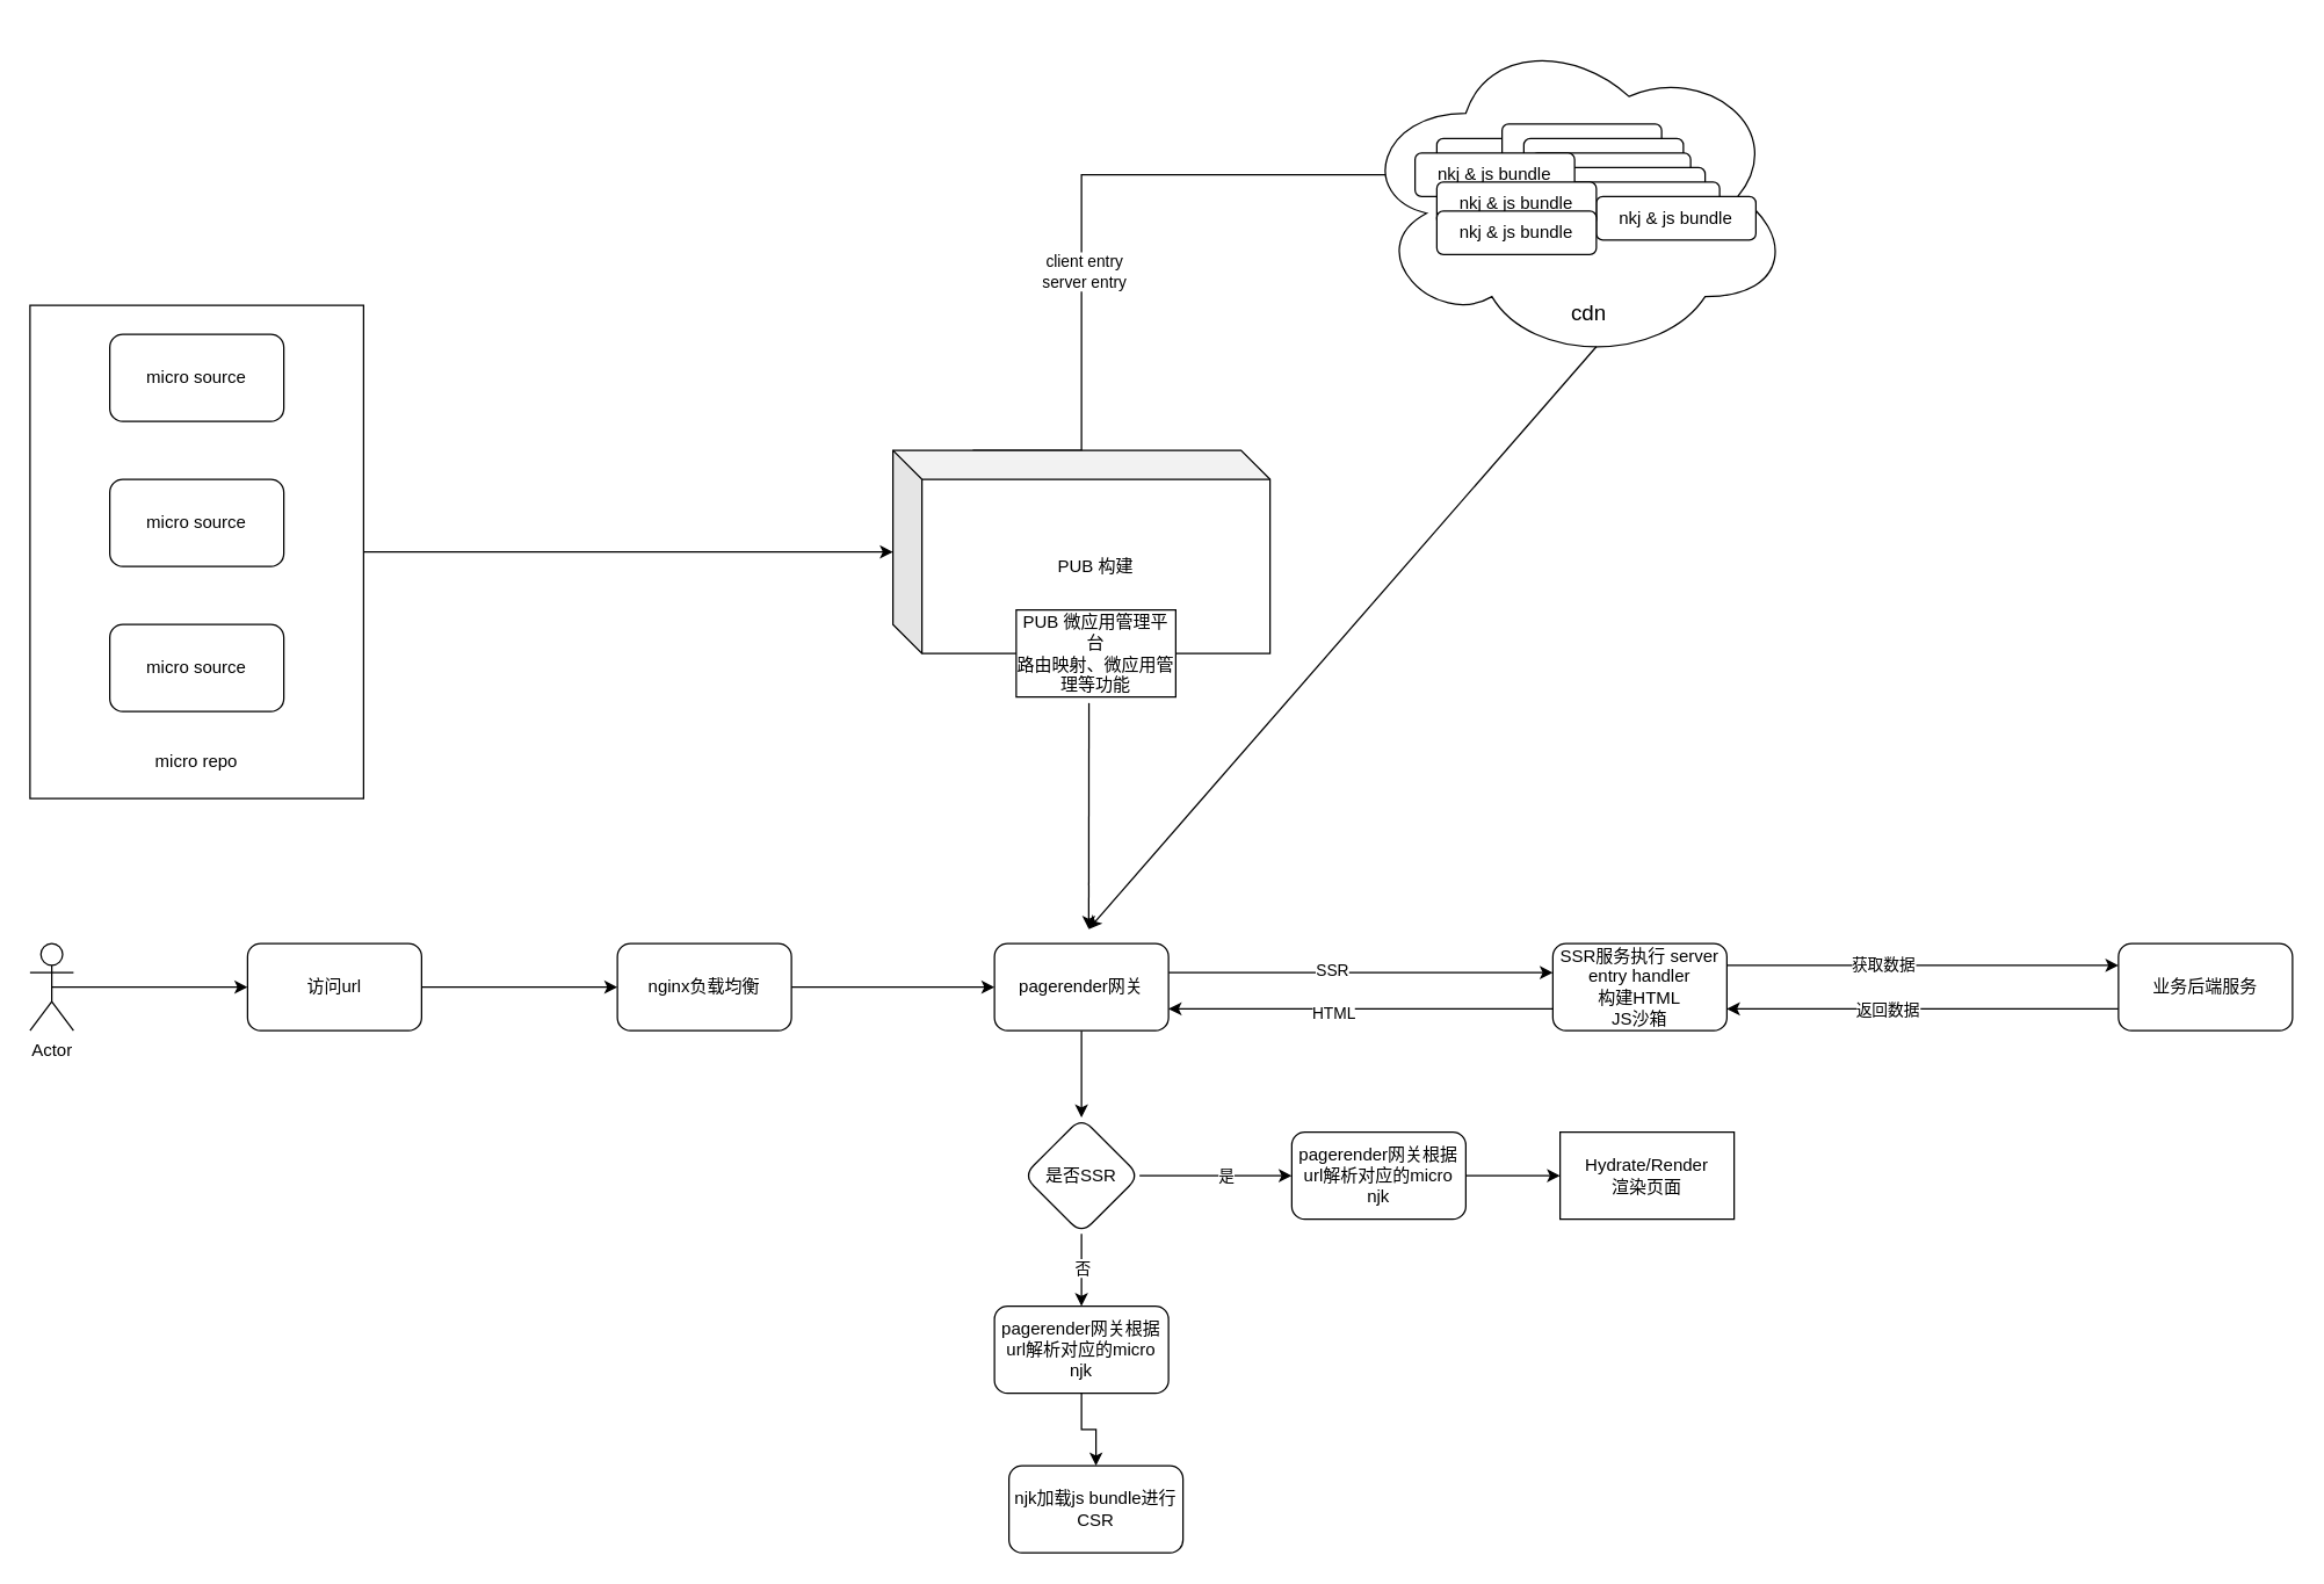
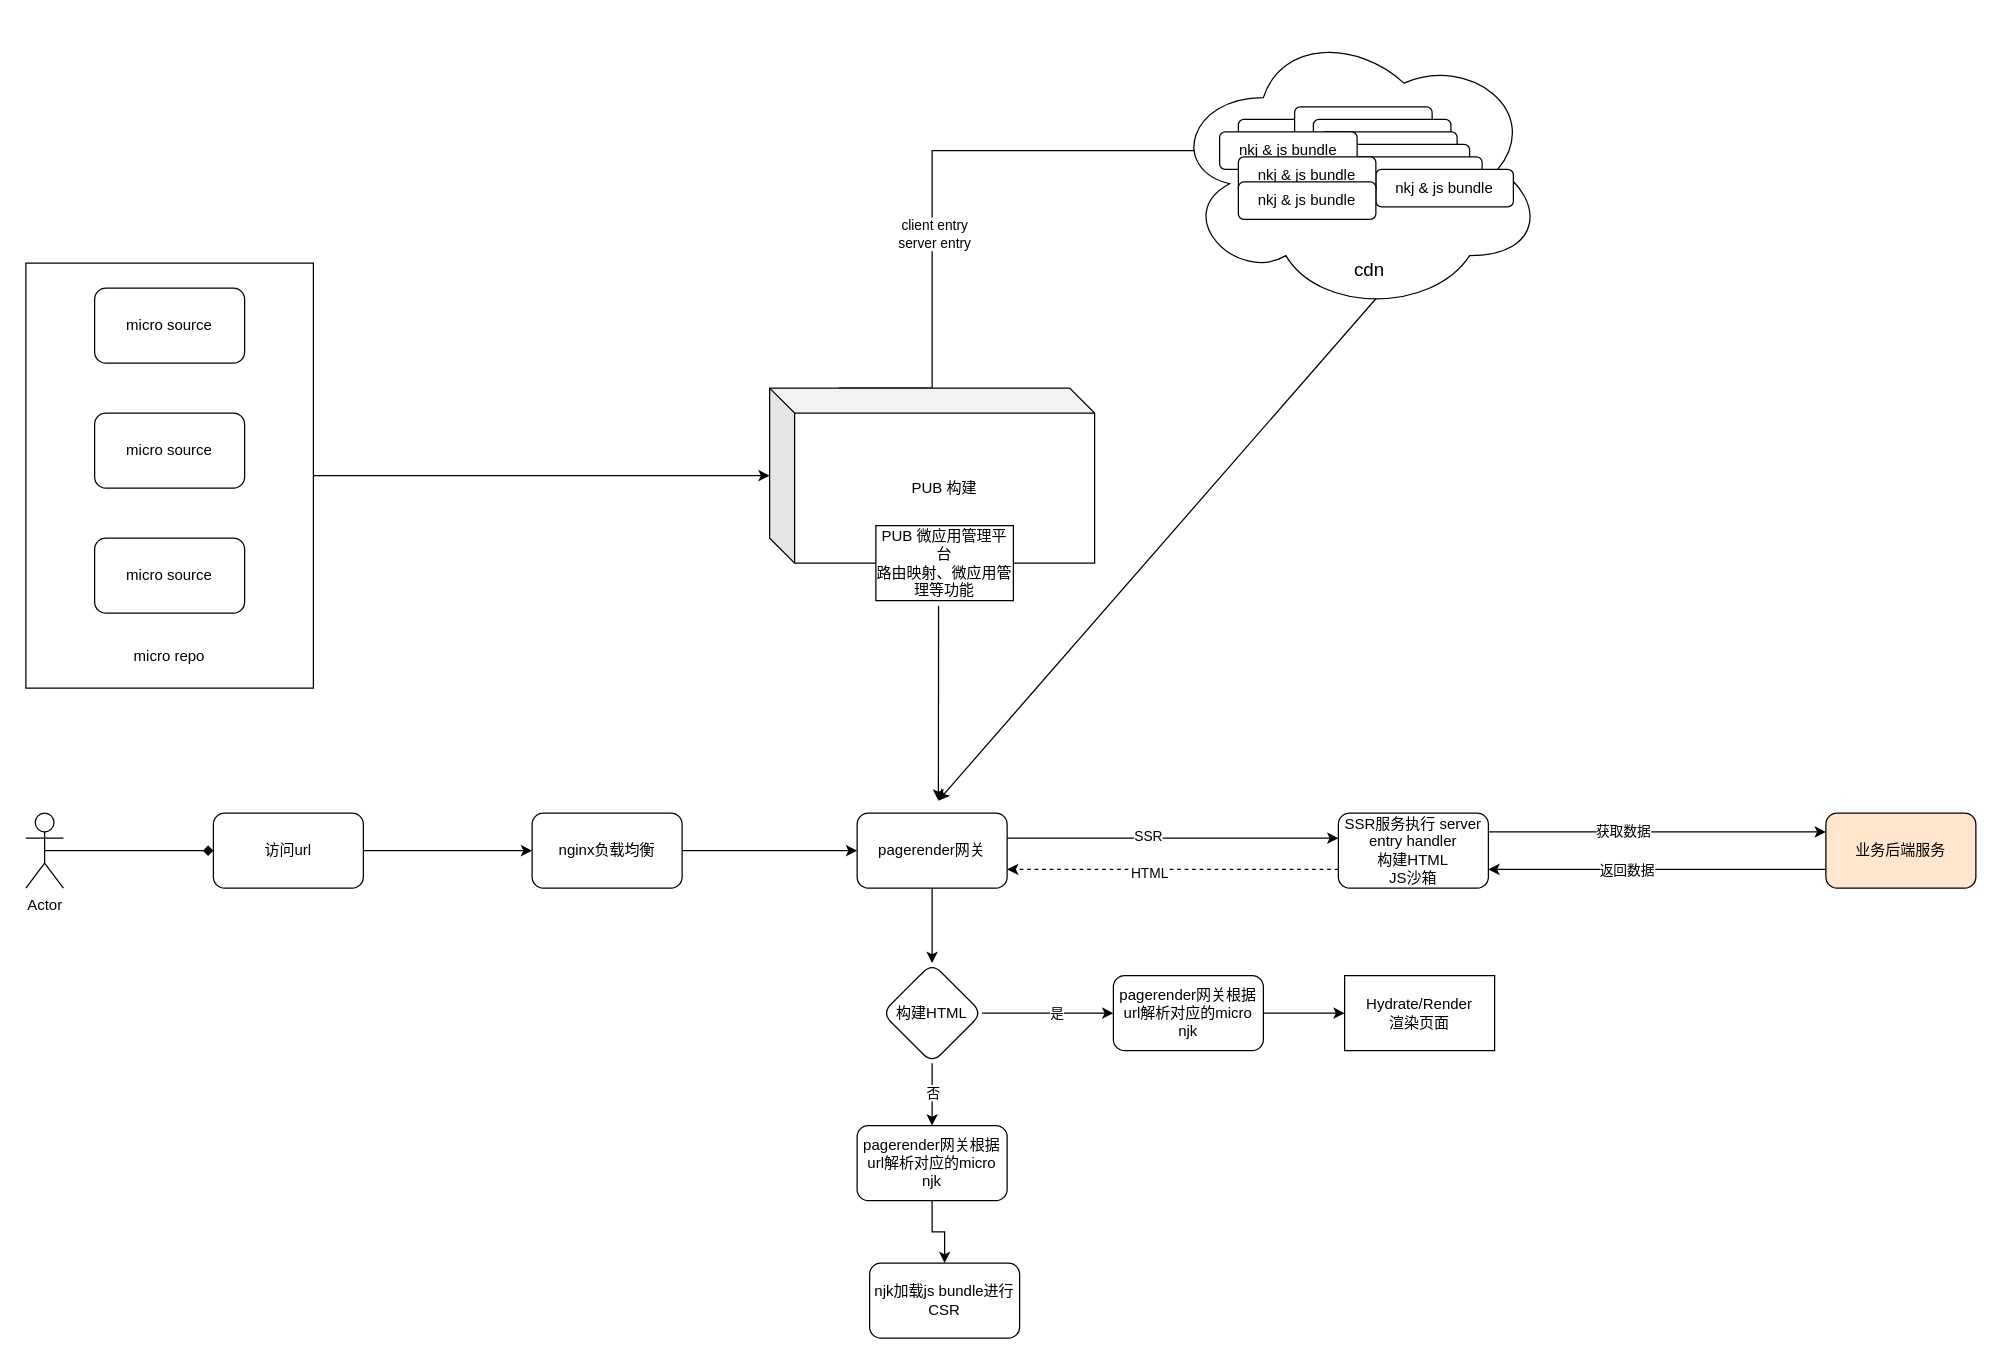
  <mxCell id="0" />
  <mxCell id="1" parent="0" />
  <mxCell id="2" value="" style="rounded=0;whiteSpace=wrap;html=1;" parent="1" vertex="1"><mxGeometry x="20" y="210" width="230" height="340" as="geometry" /></mxCell>
  <mxCell id="3" value="micro source" style="rounded=1;whiteSpace=wrap;html=1;" parent="1" vertex="1"><mxGeometry x="75" y="230" width="120" height="60" as="geometry" /></mxCell>
  <mxCell id="4" value="micro source" style="rounded=1;whiteSpace=wrap;html=1;" parent="1" vertex="1"><mxGeometry x="75" y="330" width="120" height="60" as="geometry" /></mxCell>
  <mxCell id="5" value="micro source" style="rounded=1;whiteSpace=wrap;html=1;" parent="1" vertex="1"><mxGeometry x="75" y="430" width="120" height="60" as="geometry" /></mxCell>
  <mxCell id="6" value="micro repo" style="text;html=1;align=center;verticalAlign=middle;whiteSpace=wrap;rounded=0;" parent="1" vertex="1"><mxGeometry x="105" y="510" width="60" height="30" as="geometry" /></mxCell>
  <mxCell id="7" style="edgeStyle=orthogonalEdgeStyle;rounded=0;orthogonalLoop=1;jettySize=auto;html=1;exitX=0;exitY=0;exitDx=55;exitDy=0;exitPerimeter=0;entryX=0;entryY=0.5;entryDx=0;entryDy=0;" parent="1" source="9" target="21" edge="1"><mxGeometry relative="1" as="geometry"><Array as="points"><mxPoint x="745" y="310" /><mxPoint x="745" y="120" /></Array></mxGeometry></mxCell>
  <mxCell id="8" value="client entry&lt;div&gt;server entry&lt;/div&gt;" style="edgeLabel;html=1;align=center;verticalAlign=middle;resizable=0;points=[];" vertex="1" connectable="0" parent="7"><mxGeometry x="-0.2" y="-1" relative="1" as="geometry"><mxPoint y="-1" as="offset" /></mxGeometry></mxCell>
  <mxCell id="9" value="PUB 构建" style="shape=cube;whiteSpace=wrap;html=1;boundedLbl=1;backgroundOutline=1;darkOpacity=0.05;darkOpacity2=0.1;" parent="1" vertex="1"><mxGeometry x="615" y="310" width="260" height="140" as="geometry" /></mxCell>
  <mxCell id="10" style="edgeStyle=orthogonalEdgeStyle;rounded=0;orthogonalLoop=1;jettySize=auto;html=1;exitX=1;exitY=0.5;exitDx=0;exitDy=0;entryX=0;entryY=0.5;entryDx=0;entryDy=0;entryPerimeter=0;" parent="1" source="2" target="9" edge="1"><mxGeometry relative="1" as="geometry" /></mxCell>
  <mxCell id="11" value="" style="ellipse;shape=cloud;whiteSpace=wrap;html=1;" parent="1" vertex="1"><mxGeometry x="935" y="20" width="300" height="230" as="geometry" /></mxCell>
  <mxCell id="12" value="cdn" style="text;html=1;align=center;verticalAlign=middle;whiteSpace=wrap;rounded=0;fontSize=15;" parent="1" vertex="1"><mxGeometry x="1065" y="200" width="60" height="30" as="geometry" /></mxCell>
  <mxCell id="13" style="edgeStyle=orthogonalEdgeStyle;rounded=0;orthogonalLoop=1;jettySize=auto;html=1;exitX=0.5;exitY=1;exitDx=0;exitDy=0;" parent="1" edge="1"><mxGeometry relative="1" as="geometry"><mxPoint x="1060" y="35" as="sourcePoint" /><mxPoint x="1060" y="35" as="targetPoint" /></mxGeometry></mxCell>
  <mxCell id="14" value="nkj &amp;amp; js bundle" style="rounded=1;whiteSpace=wrap;html=1;" parent="1" vertex="1"><mxGeometry x="990" y="95" width="110" height="30" as="geometry" /></mxCell>
  <mxCell id="15" value="nkj &amp;amp; js bundle" style="rounded=1;whiteSpace=wrap;html=1;" parent="1" vertex="1"><mxGeometry x="1035" y="85" width="110" height="30" as="geometry" /></mxCell>
  <mxCell id="16" value="nkj &amp;amp; js bundle" style="rounded=1;whiteSpace=wrap;html=1;" parent="1" vertex="1"><mxGeometry x="1050" y="95" width="110" height="30" as="geometry" /></mxCell>
  <mxCell id="17" value="nkj &amp;amp; js bundle" style="rounded=1;whiteSpace=wrap;html=1;" parent="1" vertex="1"><mxGeometry x="1055" y="105" width="110" height="30" as="geometry" /></mxCell>
  <mxCell id="18" value="nkj &amp;amp; js bundle" style="rounded=1;whiteSpace=wrap;html=1;" parent="1" vertex="1"><mxGeometry x="1065" y="115" width="110" height="30" as="geometry" /></mxCell>
  <mxCell id="19" value="nkj &amp;amp; js bundle" style="rounded=1;whiteSpace=wrap;html=1;" parent="1" vertex="1"><mxGeometry x="1075" y="125" width="110" height="30" as="geometry" /></mxCell>
  <mxCell id="20" value="nkj &amp;amp; js bundle" style="rounded=1;whiteSpace=wrap;html=1;" parent="1" vertex="1"><mxGeometry x="1100" y="135" width="110" height="30" as="geometry" /></mxCell>
  <mxCell id="21" value="nkj &amp;amp; js bundle" style="rounded=1;whiteSpace=wrap;html=1;" parent="1" vertex="1"><mxGeometry x="975" y="105" width="110" height="30" as="geometry" /></mxCell>
  <mxCell id="22" value="nkj &amp;amp; js bundle" style="rounded=1;whiteSpace=wrap;html=1;" parent="1" vertex="1"><mxGeometry x="990" y="125" width="110" height="30" as="geometry" /></mxCell>
  <mxCell id="23" value="nkj &amp;amp; js bundle" style="rounded=1;whiteSpace=wrap;html=1;" parent="1" vertex="1"><mxGeometry x="990" y="145" width="110" height="30" as="geometry" /></mxCell>
- <mxCell id="24" style="edgeStyle=orthogonalEdgeStyle;rounded=0;orthogonalLoop=1;jettySize=auto;html=1;exitX=0.5;exitY=0.5;exitDx=0;exitDy=0;exitPerimeter=0;entryX=0;entryY=0.5;entryDx=0;entryDy=0;" parent="1" source="25" target="28" edge="1"><mxGeometry relative="1" as="geometry" /></mxCell>
+ <mxCell id="24" style="edgeStyle=orthogonalEdgeStyle;rounded=0;orthogonalLoop=1;jettySize=auto;html=1;exitX=0.5;exitY=0.5;exitDx=0;exitDy=0;exitPerimeter=0;entryX=0;entryY=0.5;entryDx=0;entryDy=0;endArrow=diamond;" parent="1" source="25" target="28" edge="1"><mxGeometry relative="1" as="geometry" /></mxCell>
  <mxCell id="25" value="Actor" style="shape=umlActor;verticalLabelPosition=bottom;verticalAlign=top;html=1;outlineConnect=0;" parent="1" vertex="1"><mxGeometry x="20" y="650" width="30" height="60" as="geometry" /></mxCell>
  <mxCell id="26" value="PUB 微应用管理平台&lt;div&gt;路由映射、微应用管理等功能&lt;/div&gt;" style="rounded=0;whiteSpace=wrap;html=1;" parent="1" vertex="1"><mxGeometry x="700" y="420" width="110" height="60" as="geometry" /></mxCell>
  <mxCell id="27" style="edgeStyle=orthogonalEdgeStyle;rounded=0;orthogonalLoop=1;jettySize=auto;html=1;exitX=1;exitY=0.5;exitDx=0;exitDy=0;entryX=0;entryY=0.5;entryDx=0;entryDy=0;" parent="1" source="28" target="30" edge="1"><mxGeometry relative="1" as="geometry" /></mxCell>
  <mxCell id="28" value="访问url" style="rounded=1;whiteSpace=wrap;html=1;" parent="1" vertex="1"><mxGeometry x="170" y="650" width="120" height="60" as="geometry" /></mxCell>
  <mxCell id="29" style="edgeStyle=orthogonalEdgeStyle;rounded=0;orthogonalLoop=1;jettySize=auto;html=1;exitX=1;exitY=0.5;exitDx=0;exitDy=0;entryX=0;entryY=0.5;entryDx=0;entryDy=0;" parent="1" source="30" target="34" edge="1"><mxGeometry relative="1" as="geometry" /></mxCell>
  <mxCell id="30" value="nginx负载均衡" style="rounded=1;whiteSpace=wrap;html=1;" parent="1" vertex="1"><mxGeometry x="425" y="650" width="120" height="60" as="geometry" /></mxCell>
  <mxCell id="31" value="" style="edgeStyle=orthogonalEdgeStyle;rounded=0;orthogonalLoop=1;jettySize=auto;html=1;" parent="1" edge="1"><mxGeometry relative="1" as="geometry"><mxPoint x="805" y="670" as="sourcePoint" /><mxPoint x="1070" y="670" as="targetPoint" /></mxGeometry></mxCell>
  <mxCell id="32" value="SSR" style="edgeLabel;html=1;align=center;verticalAlign=middle;resizable=0;points=[];" parent="31" vertex="1" connectable="0"><mxGeometry x="-0.156" y="2" relative="1" as="geometry"><mxPoint as="offset" /></mxGeometry></mxCell>
  <mxCell id="33" value="" style="edgeStyle=orthogonalEdgeStyle;rounded=0;orthogonalLoop=1;jettySize=auto;html=1;" parent="1" source="34" target="47" edge="1"><mxGeometry relative="1" as="geometry" /></mxCell>
  <mxCell id="34" value="pagerender网关" style="rounded=1;whiteSpace=wrap;html=1;" parent="1" vertex="1"><mxGeometry x="685" y="650" width="120" height="60" as="geometry" /></mxCell>
  <mxCell id="35" value="" style="endArrow=classic;html=1;rounded=0;exitX=0.456;exitY=1.07;exitDx=0;exitDy=0;exitPerimeter=0;" parent="1" source="26" edge="1"><mxGeometry width="50" height="50" relative="1" as="geometry"><mxPoint x="750" y="510" as="sourcePoint" /><mxPoint x="750" y="640" as="targetPoint" /></mxGeometry></mxCell>
  <mxCell id="36" value="" style="endArrow=classic;html=1;rounded=0;exitX=0.55;exitY=0.95;exitDx=0;exitDy=0;exitPerimeter=0;" parent="1" source="11" edge="1"><mxGeometry width="50" height="50" relative="1" as="geometry"><mxPoint x="780" y="620" as="sourcePoint" /><mxPoint x="750" y="640" as="targetPoint" /></mxGeometry></mxCell>
  <mxCell id="37" value="njk加载js bundle进行CSR" style="rounded=1;whiteSpace=wrap;html=1;" parent="1" vertex="1"><mxGeometry x="695" y="1010" width="120" height="60" as="geometry" /></mxCell>
- <mxCell id="38" style="edgeStyle=orthogonalEdgeStyle;rounded=0;orthogonalLoop=1;jettySize=auto;html=1;exitX=0;exitY=0.75;exitDx=0;exitDy=0;entryX=1;entryY=0.75;entryDx=0;entryDy=0;" parent="1" source="42" target="34" edge="1"><mxGeometry relative="1" as="geometry" /></mxCell>
+ <mxCell id="38" style="edgeStyle=orthogonalEdgeStyle;rounded=0;orthogonalLoop=1;jettySize=auto;html=1;exitX=0;exitY=0.75;exitDx=0;exitDy=0;entryX=1;entryY=0.75;entryDx=0;entryDy=0;dashed=1;" parent="1" source="42" target="34" edge="1"><mxGeometry relative="1" as="geometry" /></mxCell>
  <mxCell id="39" value="HTML" style="edgeLabel;html=1;align=center;verticalAlign=middle;resizable=0;points=[];" parent="38" vertex="1" connectable="0"><mxGeometry x="0.146" y="2" relative="1" as="geometry"><mxPoint as="offset" /></mxGeometry></mxCell>
  <mxCell id="40" style="edgeStyle=orthogonalEdgeStyle;rounded=0;orthogonalLoop=1;jettySize=auto;html=1;exitX=1;exitY=0.25;exitDx=0;exitDy=0;entryX=0;entryY=0.25;entryDx=0;entryDy=0;" edge="1" parent="1" source="42" target="55"><mxGeometry relative="1" as="geometry" /></mxCell>
  <mxCell id="41" value="获取数据" style="edgeLabel;html=1;align=center;verticalAlign=middle;resizable=0;points=[];" vertex="1" connectable="0" parent="40"><mxGeometry x="-0.205" y="1" relative="1" as="geometry"><mxPoint as="offset" /></mxGeometry></mxCell>
  <mxCell id="42" value="SSR服务执行 server entry handler&lt;div&gt;构建HTML&lt;div&gt;JS沙箱&lt;/div&gt;&lt;/div&gt;" style="whiteSpace=wrap;html=1;rounded=1;" parent="1" vertex="1"><mxGeometry x="1070" y="650" width="120" height="60" as="geometry" /></mxCell>
  <mxCell id="43" style="edgeStyle=orthogonalEdgeStyle;rounded=0;orthogonalLoop=1;jettySize=auto;html=1;exitX=0.5;exitY=1;exitDx=0;exitDy=0;entryX=0.5;entryY=0;entryDx=0;entryDy=0;" parent="1" source="47" target="49" edge="1"><mxGeometry relative="1" as="geometry" /></mxCell>
  <mxCell id="44" value="否" style="edgeLabel;html=1;align=center;verticalAlign=middle;resizable=0;points=[];" parent="43" vertex="1" connectable="0"><mxGeometry x="-0.098" relative="1" as="geometry"><mxPoint as="offset" /></mxGeometry></mxCell>
  <mxCell id="45" style="edgeStyle=orthogonalEdgeStyle;rounded=0;orthogonalLoop=1;jettySize=auto;html=1;exitX=1;exitY=0.5;exitDx=0;exitDy=0;" parent="1" source="47" target="51" edge="1"><mxGeometry relative="1" as="geometry" /></mxCell>
  <mxCell id="46" value="是" style="edgeLabel;html=1;align=center;verticalAlign=middle;resizable=0;points=[];" parent="45" vertex="1" connectable="0"><mxGeometry x="0.117" y="1" relative="1" as="geometry"><mxPoint as="offset" /></mxGeometry></mxCell>
- <mxCell id="47" value="是否SSR" style="rhombus;whiteSpace=wrap;html=1;rounded=1;" parent="1" vertex="1"><mxGeometry x="705" y="770" width="80" height="80" as="geometry" /></mxCell>
+ <mxCell id="47" value="构建HTML" style="rhombus;whiteSpace=wrap;html=1;rounded=1;" parent="1" vertex="1"><mxGeometry x="705" y="770" width="80" height="80" as="geometry" /></mxCell>
  <mxCell id="48" style="edgeStyle=orthogonalEdgeStyle;rounded=0;orthogonalLoop=1;jettySize=auto;html=1;exitX=0.5;exitY=1;exitDx=0;exitDy=0;entryX=0.5;entryY=0;entryDx=0;entryDy=0;" parent="1" source="49" target="37" edge="1"><mxGeometry relative="1" as="geometry" /></mxCell>
  <mxCell id="49" value="pagerender网关根据url解析对应的micro njk" style="rounded=1;whiteSpace=wrap;html=1;" parent="1" vertex="1"><mxGeometry x="685" y="900" width="120" height="60" as="geometry" /></mxCell>
  <mxCell id="50" style="edgeStyle=orthogonalEdgeStyle;rounded=0;orthogonalLoop=1;jettySize=auto;html=1;exitX=1;exitY=0.5;exitDx=0;exitDy=0;entryX=0;entryY=0.5;entryDx=0;entryDy=0;" parent="1" source="51" target="52" edge="1"><mxGeometry relative="1" as="geometry" /></mxCell>
  <mxCell id="51" value="pagerender网关根据url解析对应的micro njk" style="rounded=1;whiteSpace=wrap;html=1;" parent="1" vertex="1"><mxGeometry x="890" y="780" width="120" height="60" as="geometry" /></mxCell>
  <mxCell id="52" value="Hydrate/Render&lt;br&gt;渲染页面" style="whiteSpace=wrap;html=1;rounded=0;" parent="1" vertex="1"><mxGeometry x="1075" y="780" width="120" height="60" as="geometry" /></mxCell>
  <mxCell id="53" style="edgeStyle=orthogonalEdgeStyle;rounded=0;orthogonalLoop=1;jettySize=auto;html=1;exitX=0;exitY=0.75;exitDx=0;exitDy=0;entryX=1;entryY=0.75;entryDx=0;entryDy=0;" edge="1" parent="1" source="55" target="42"><mxGeometry relative="1" as="geometry" /></mxCell>
  <mxCell id="54" value="返回数据" style="edgeLabel;html=1;align=center;verticalAlign=middle;resizable=0;points=[];" vertex="1" connectable="0" parent="53"><mxGeometry x="0.32" relative="1" as="geometry"><mxPoint x="18" as="offset" /></mxGeometry></mxCell>
- <mxCell id="55" value="业务后端服务" style="whiteSpace=wrap;html=1;rounded=1;" vertex="1" parent="1"><mxGeometry x="1460" y="650" width="120" height="60" as="geometry" /></mxCell>
+ <mxCell id="55" value="业务后端服务" style="whiteSpace=wrap;html=1;rounded=1;fillColor=#ffe6cc;" vertex="1" parent="1"><mxGeometry x="1460" y="650" width="120" height="60" as="geometry" /></mxCell>
